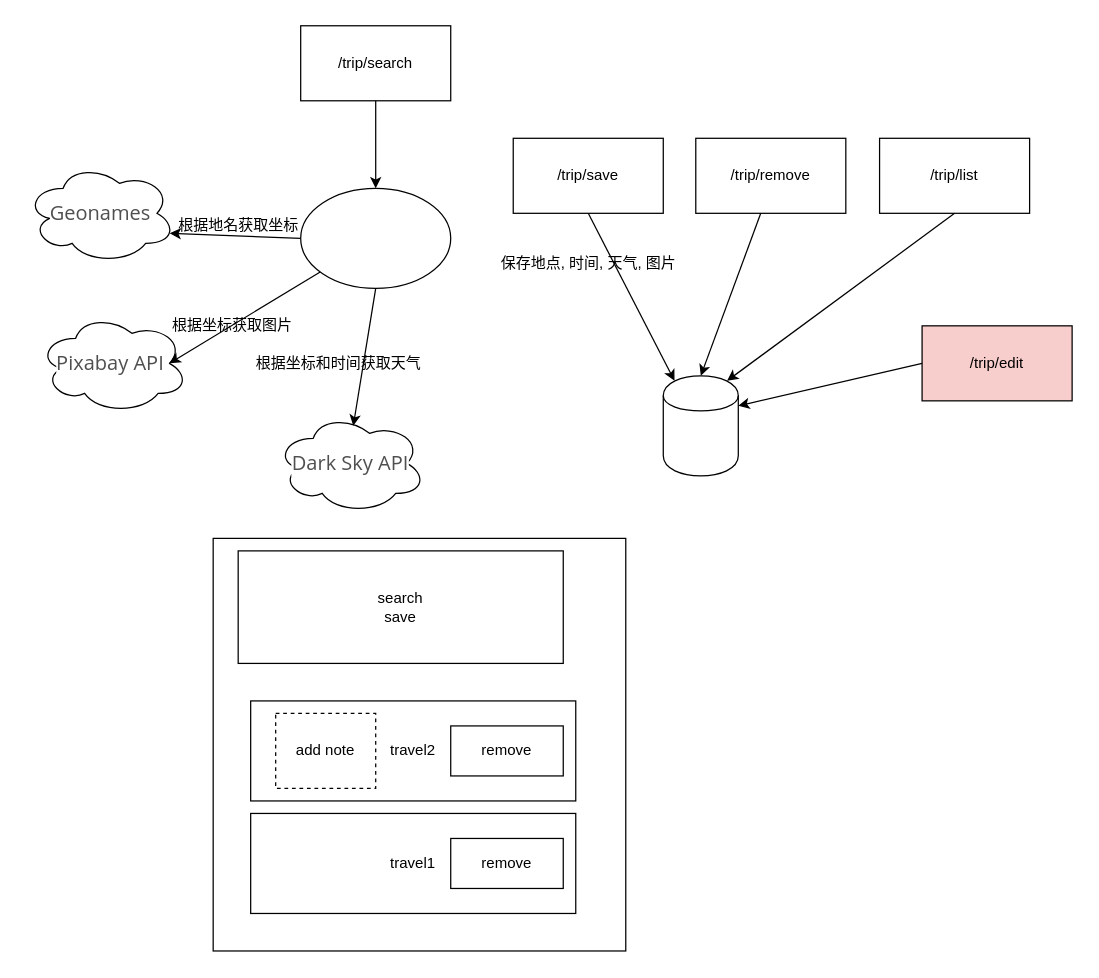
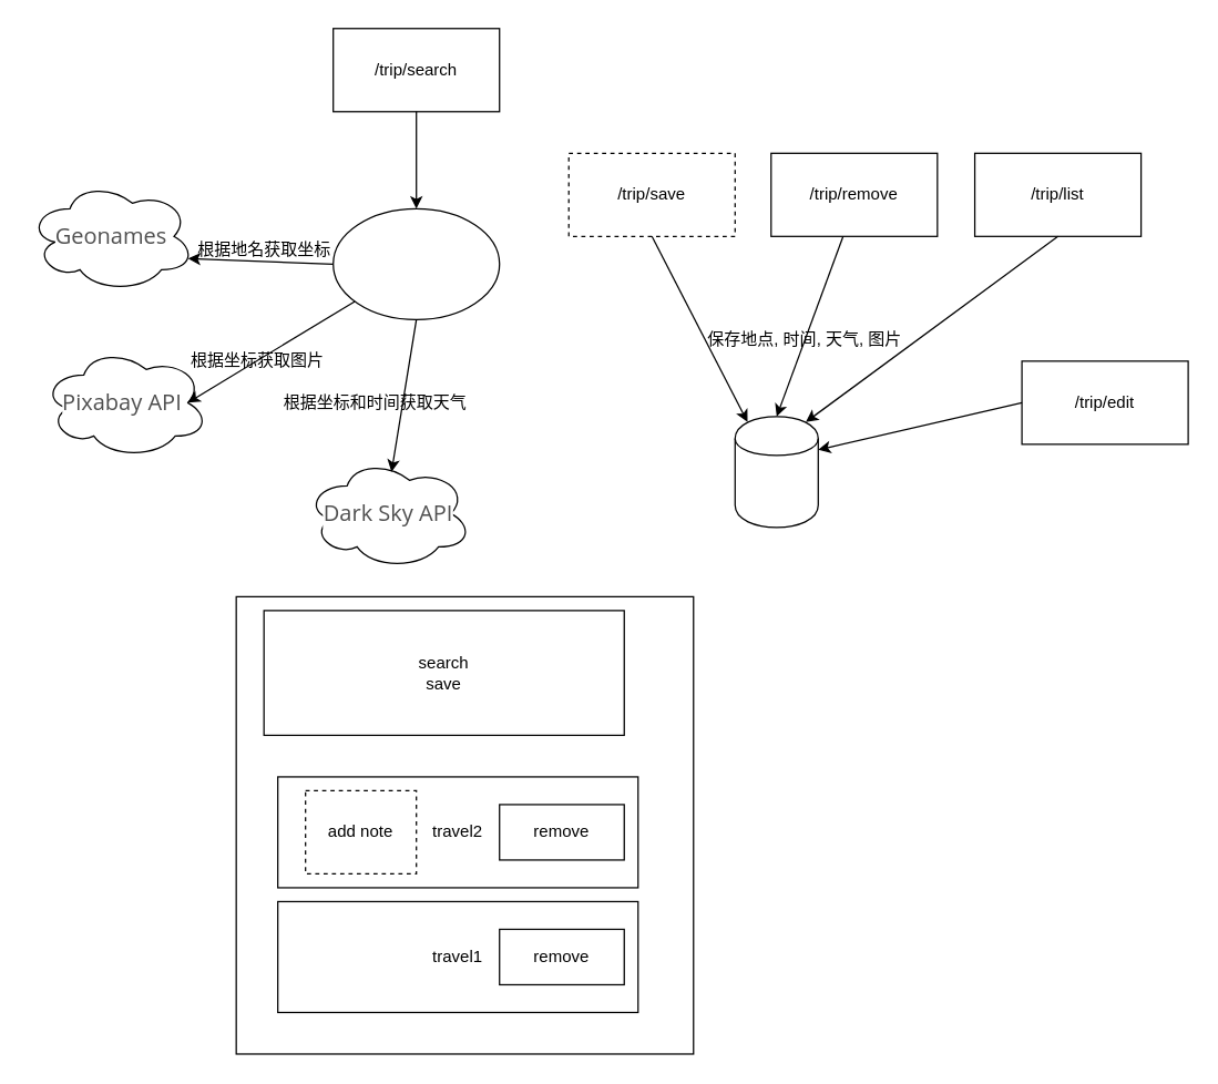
  <mxCell id="0" />
  <mxCell id="1" parent="0" />
  <mxCell id="2" value="" style="whiteSpace=wrap;html=1;aspect=fixed;" parent="1" vertex="1"><mxGeometry x="170" y="430" width="330" height="330" as="geometry" /></mxCell>
  <mxCell id="3" value="" style="group" parent="1" vertex="1" connectable="0"><mxGeometry x="390" y="110" width="467" height="270" as="geometry" /></mxCell>
- <mxCell id="4" value="/trip/save" style="rounded=0;whiteSpace=wrap;html=1;" parent="3" vertex="1"><mxGeometry x="20" width="120" height="60" as="geometry" /></mxCell>
+ <mxCell id="4" value="/trip/save" style="rounded=0;whiteSpace=wrap;html=1;dashed=1;" parent="3" vertex="1"><mxGeometry x="20" width="120" height="60" as="geometry" /></mxCell>
  <mxCell id="5" value="" style="endArrow=classic;html=1;exitX=0.5;exitY=1;exitDx=0;exitDy=0;entryX=0.15;entryY=0.05;entryDx=0;entryDy=0;entryPerimeter=0;" parent="3" source="4" target="6" edge="1"><mxGeometry width="50" height="50" relative="1" as="geometry"><mxPoint x="16" y="250" as="sourcePoint" /><mxPoint x="80" y="150" as="targetPoint" /></mxGeometry></mxCell>
  <mxCell id="6" value="" style="shape=cylinder;whiteSpace=wrap;html=1;boundedLbl=1;backgroundOutline=1;" parent="3" vertex="1"><mxGeometry x="140" y="190" width="60" height="80" as="geometry" /></mxCell>
- <mxCell id="7" value="保存地点, 时间, 天气, 图片" style="text;html=1;align=center;verticalAlign=middle;resizable=0;points=[];autosize=1;" parent="3" vertex="1"><mxGeometry y="90" width="160" height="20" as="geometry" /></mxCell>
+ <mxCell id="7" value="保存地点, 时间, 天气, 图片" style="text;html=1;align=center;verticalAlign=middle;resizable=0;points=[];autosize=1;" parent="3" vertex="1"><mxGeometry x="110" y="125" width="160" height="20" as="geometry" /></mxCell>
  <mxCell id="8" value="/trip/remove" style="rounded=0;whiteSpace=wrap;html=1;" parent="3" vertex="1"><mxGeometry x="166" width="120" height="60" as="geometry" /></mxCell>
  <mxCell id="9" value="" style="endArrow=classic;html=1;exitX=0.433;exitY=1;exitDx=0;exitDy=0;exitPerimeter=0;entryX=0.5;entryY=0;entryDx=0;entryDy=0;" parent="3" source="8" target="6" edge="1"><mxGeometry width="50" height="50" relative="1" as="geometry"><mxPoint x="166" y="380" as="sourcePoint" /><mxPoint x="216" y="330" as="targetPoint" /></mxGeometry></mxCell>
  <mxCell id="10" value="/trip/list" style="rounded=0;whiteSpace=wrap;html=1;" parent="3" vertex="1"><mxGeometry x="313" width="120" height="60" as="geometry" /></mxCell>
  <mxCell id="11" value="" style="endArrow=classic;html=1;exitX=0.5;exitY=1;exitDx=0;exitDy=0;entryX=0.85;entryY=0.05;entryDx=0;entryDy=0;entryPerimeter=0;" parent="3" source="10" target="6" edge="1"><mxGeometry width="50" height="50" relative="1" as="geometry"><mxPoint x="396" y="380" as="sourcePoint" /><mxPoint x="446" y="330" as="targetPoint" /></mxGeometry></mxCell>
- <mxCell id="12" value="/trip/edit" style="rounded=0;whiteSpace=wrap;html=1;fillColor=#f8cecc;" vertex="1" parent="3"><mxGeometry x="347" y="150" width="120" height="60" as="geometry" /></mxCell>
+ <mxCell id="12" value="/trip/edit" style="rounded=0;whiteSpace=wrap;html=1;" vertex="1" parent="3"><mxGeometry x="347" y="150" width="120" height="60" as="geometry" /></mxCell>
  <mxCell id="13" value="" style="endArrow=classic;html=1;entryX=1;entryY=0.3;entryDx=0;entryDy=0;exitX=0;exitY=0.5;exitDx=0;exitDy=0;" edge="1" parent="3" source="12" target="6"><mxGeometry width="50" height="50" relative="1" as="geometry"><mxPoint x="250" y="310" as="sourcePoint" /><mxPoint x="300" y="260" as="targetPoint" /></mxGeometry></mxCell>
  <mxCell id="14" value="" style="group" parent="1" vertex="1" connectable="0"><mxGeometry x="20" y="20" width="340" height="390" as="geometry" /></mxCell>
  <mxCell id="15" value="/trip/search" style="rounded=0;whiteSpace=wrap;html=1;" parent="14" vertex="1"><mxGeometry x="220" width="120" height="60" as="geometry" /></mxCell>
  <mxCell id="16" value="&lt;span style=&quot;color: rgb(79 , 79 , 79) ; font-family: &amp;#34;open sans&amp;#34; , &amp;#34;helvetica&amp;#34; , sans-serif ; font-size: 16px ; text-align: left ; white-space: normal ; background-color: rgb(255 , 255 , 255)&quot;&gt;Geonames&lt;/span&gt;" style="ellipse;shape=cloud;whiteSpace=wrap;html=1;" parent="14" vertex="1"><mxGeometry y="110" width="120" height="80" as="geometry" /></mxCell>
  <mxCell id="17" value="" style="endArrow=classic;html=1;entryX=0.96;entryY=0.7;entryDx=0;entryDy=0;entryPerimeter=0;exitX=0;exitY=0.5;exitDx=0;exitDy=0;" parent="14" source="19" target="16" edge="1"><mxGeometry width="50" height="50" relative="1" as="geometry"><mxPoint x="220" y="169" as="sourcePoint" /><mxPoint x="170" y="250" as="targetPoint" /></mxGeometry></mxCell>
  <mxCell id="18" value="根据地名获取坐标" style="text;html=1;align=center;verticalAlign=middle;resizable=0;points=[];autosize=1;" parent="14" vertex="1"><mxGeometry x="115" y="150" width="110" height="20" as="geometry" /></mxCell>
  <mxCell id="19" value="" style="ellipse;whiteSpace=wrap;html=1;" parent="14" vertex="1"><mxGeometry x="220" y="130" width="120" height="80" as="geometry" /></mxCell>
  <mxCell id="20" value="&lt;span style=&quot;color: rgb(79 , 79 , 79) ; font-family: &amp;#34;open sans&amp;#34; , &amp;#34;helvetica&amp;#34; , sans-serif ; font-size: 16px ; text-align: left ; white-space: normal ; background-color: rgb(255 , 255 , 255)&quot;&gt;Pixabay API&amp;nbsp;&lt;/span&gt;" style="ellipse;shape=cloud;whiteSpace=wrap;html=1;" parent="14" vertex="1"><mxGeometry x="10" y="230" width="120" height="80" as="geometry" /></mxCell>
  <mxCell id="21" value="" style="endArrow=classic;html=1;entryX=0.875;entryY=0.5;entryDx=0;entryDy=0;entryPerimeter=0;" parent="14" source="19" target="20" edge="1"><mxGeometry width="50" height="50" relative="1" as="geometry"><mxPoint x="200" y="380" as="sourcePoint" /><mxPoint x="250" y="330" as="targetPoint" /></mxGeometry></mxCell>
  <mxCell id="22" value="根据坐标获取图片" style="text;html=1;align=center;verticalAlign=middle;resizable=0;points=[];autosize=1;" parent="14" vertex="1"><mxGeometry x="110" y="230" width="110" height="20" as="geometry" /></mxCell>
  <mxCell id="23" value="&lt;span style=&quot;color: rgb(79 , 79 , 79) ; font-family: &amp;#34;open sans&amp;#34; , &amp;#34;helvetica&amp;#34; , sans-serif ; font-size: 16px ; text-align: left ; white-space: normal ; background-color: rgb(255 , 255 , 255)&quot;&gt;Dark Sky API&lt;/span&gt;" style="ellipse;shape=cloud;whiteSpace=wrap;html=1;" parent="14" vertex="1"><mxGeometry x="200" y="310" width="120" height="80" as="geometry" /></mxCell>
  <mxCell id="24" value="" style="endArrow=classic;html=1;exitX=0.5;exitY=1;exitDx=0;exitDy=0;entryX=0.517;entryY=0.125;entryDx=0;entryDy=0;entryPerimeter=0;" parent="14" source="19" target="23" edge="1"><mxGeometry width="50" height="50" relative="1" as="geometry"><mxPoint x="30" y="420" as="sourcePoint" /><mxPoint x="80" y="370" as="targetPoint" /></mxGeometry></mxCell>
  <mxCell id="25" value="根据坐标和时间获取天气" style="text;html=1;align=center;verticalAlign=middle;resizable=0;points=[];autosize=1;" parent="14" vertex="1"><mxGeometry x="175" y="260" width="150" height="20" as="geometry" /></mxCell>
  <mxCell id="26" value="" style="endArrow=classic;html=1;exitX=0.5;exitY=1;exitDx=0;exitDy=0;" parent="14" source="15" target="19" edge="1"><mxGeometry width="50" height="50" relative="1" as="geometry"><mxPoint x="-120" y="180" as="sourcePoint" /><mxPoint x="-60" y="280" as="targetPoint" /></mxGeometry></mxCell>
  <mxCell id="27" value="search&lt;br&gt;save" style="rounded=0;whiteSpace=wrap;html=1;" parent="1" vertex="1"><mxGeometry x="190" y="440" width="260" height="90" as="geometry" /></mxCell>
  <mxCell id="28" value="travel1" style="rounded=0;whiteSpace=wrap;html=1;" parent="1" vertex="1"><mxGeometry x="200" y="650" width="260" height="80" as="geometry" /></mxCell>
  <mxCell id="29" value="travel2" style="rounded=0;whiteSpace=wrap;html=1;" parent="1" vertex="1"><mxGeometry x="200" y="560" width="260" height="80" as="geometry" /></mxCell>
  <mxCell id="30" value="remove" style="rounded=0;whiteSpace=wrap;html=1;" parent="1" vertex="1"><mxGeometry x="360" y="580" width="90" height="40" as="geometry" /></mxCell>
  <mxCell id="31" value="remove" style="rounded=0;whiteSpace=wrap;html=1;" parent="1" vertex="1"><mxGeometry x="360" y="670" width="90" height="40" as="geometry" /></mxCell>
  <mxCell id="32" value="add note" style="rounded=0;whiteSpace=wrap;html=1;dashed=1;" parent="1" vertex="1"><mxGeometry x="220" y="570" width="80" height="60" as="geometry" /></mxCell>
